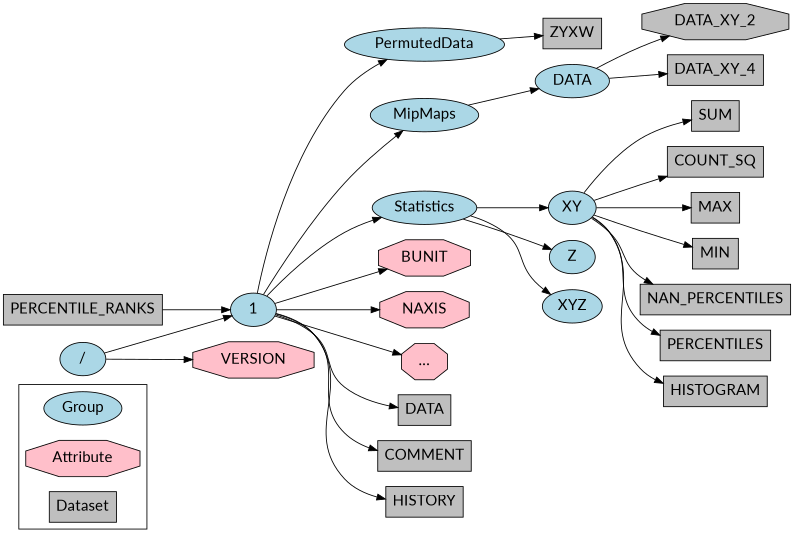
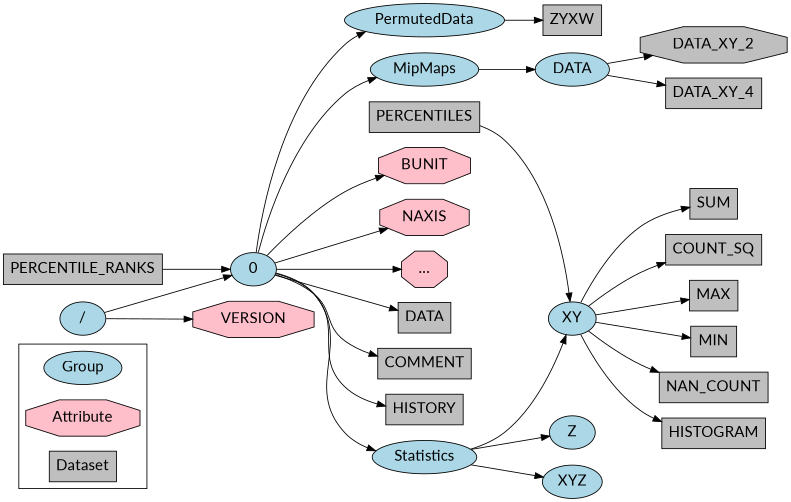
  digraph {
    concentrate=true
    fontname=Lato
    ordering=out
    rankdir=LR
    node [fillcolor="#bfbfbf" fontname=Lato fontsize=18 style=filled shape=box]
    edge [fontname=Lato fontsize=18]
    Group [fillcolor="#abd7e6" shape=""]
    Attribute [fillcolor="#ffbfca" shape=octagon]
    Dataset
    n4 [fillcolor="#abd7e6" label="/" shape=""]
-   0 [fillcolor="#abd7e6" label=1 shape=""]
+   0 [fillcolor="#abd7e6" shape=""]
    VERSION [fillcolor="#ffbfca" shape=octagon]
    PermutedData [fillcolor="#abd7e6" shape=""]
    MipMaps [fillcolor="#abd7e6" shape=""]
    Statistics [fillcolor="#abd7e6" shape=""]
    BUNIT [fillcolor="#ffbfca" shape=octagon]
    NAXIS [fillcolor="#ffbfca" shape=octagon]
    n12 [fillcolor="#ffbfca" label="..." shape=octagon]
    DATA
    COMMENT
    HISTORY
    ZYXW
    n17 [fillcolor="#abd7e6" label=DATA shape=""]
    XY [fillcolor="#abd7e6" shape=""]
    Z [fillcolor="#abd7e6" shape=""]
    XYZ [fillcolor="#abd7e6" shape=""]
    PERCENTILE_RANKS
    DATA_XY_2 [shape=octagon]
    DATA_XY_4
    SUM
    n25 [label=COUNT_SQ]
    MAX
    MIN
-   NAN_COUNT [label=NAN_PERCENTILES]
+   NAN_COUNT
    PERCENTILES
    HISTOGRAM
    subgraph cluster_1 {
      Group
      Attribute
      Dataset
    }
    n4 -> 0
    n4 -> VERSION
    0 -> PermutedData
    0 -> MipMaps
    0 -> Statistics
    0 -> BUNIT
    0 -> NAXIS
    0 -> n12
    0 -> DATA
    0 -> COMMENT
    0 -> HISTORY
    PermutedData -> ZYXW
    MipMaps -> n17
    Statistics -> XY
    Statistics -> Z
    Statistics -> XYZ
    n17 -> DATA_XY_2
    n17 -> DATA_XY_4
    XY -> SUM
    XY -> n25
    XY -> MAX
    XY -> MIN
    XY -> NAN_COUNT
-   XY -> PERCENTILES
+   PERCENTILES -> XY
    XY -> HISTOGRAM
    PERCENTILE_RANKS -> 0
  }
